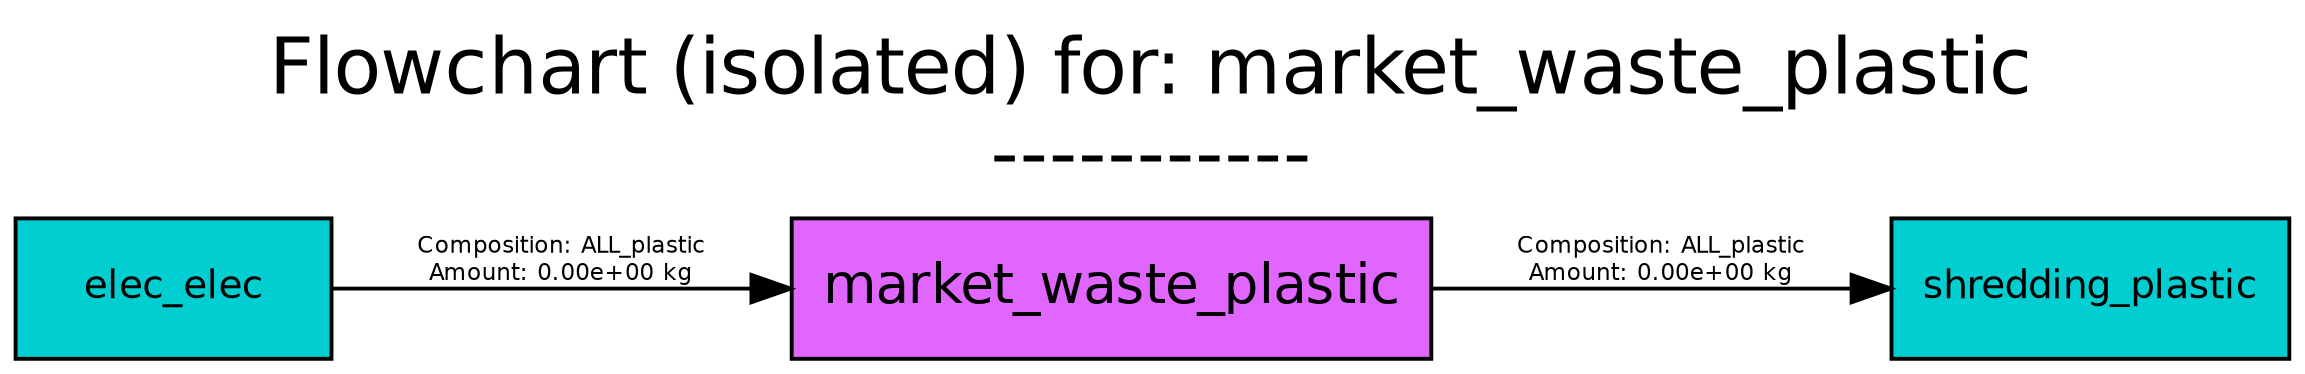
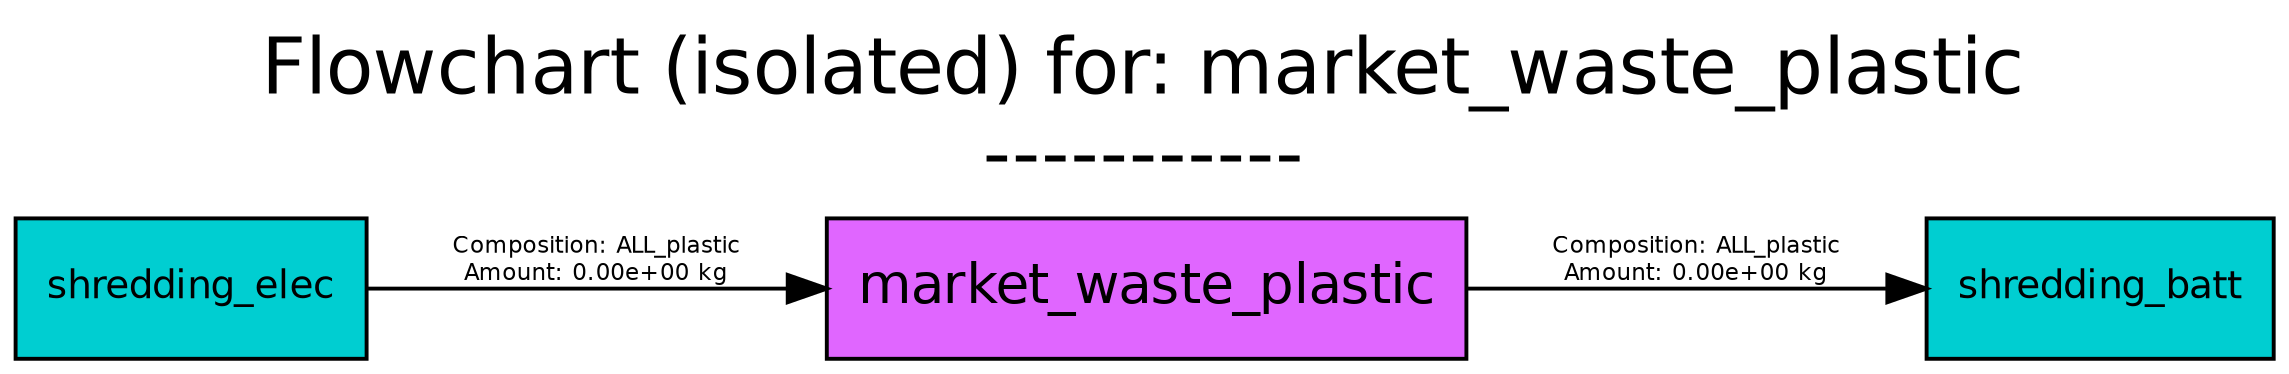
  digraph {
    font=Cabin
    fontname="DejaVu Sans"
    fontsize=20
    label="Flowchart (isolated) for: market_waste_plastic\n-----------"
    labeljust=c
    labelloc=tc
    nodesep=0.6
    rankdir=LR
    ranksep=0.6
    node [fillcolor=darkturquoise fontname="DejaVu Sans" fontsize=10 shape=box style=filled]
    edge [color=black fontname="DejaVu Sans" fontsize=6]
    market_waste_plastic [fillcolor=mediumorchid1 fontsize=14 height=0.5 width=2.0278]
-   shredding_batt [height=0.5 width=1.1111 label=shredding_plastic]
-   shredding_elec [height=0.5 width=1.125 label=elec_elec]
+   shredding_batt [height=0.5 width=1.1111]
+   shredding_elec [height=0.5 width=1.125]
    market_waste_plastic -> shredding_batt [label="Composition: ALL_plastic\nAmount: 0.00e+00 kg"]
    shredding_elec -> market_waste_plastic [label="Composition: ALL_plastic\nAmount: 0.00e+00 kg"]
  }
